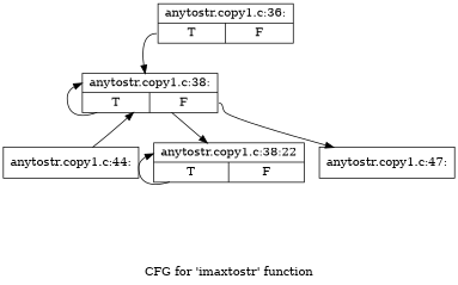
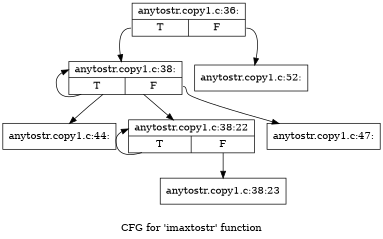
  digraph {
    label="CFG for 'imaxtostr' function"
    node [shape=record]
    edge [tailport=s1]
    n1 [label="{anytostr.copy1.c:36:|{<s0>T|<s1>F}}"]
+   n2 [label="{anytostr.copy1.c:52:}"]
    n3 [label="{anytostr.copy1.c:38:|{<s0>T|<s1>F}}"]
    n4 [label="{anytostr.copy1.c:44:}"]
    n5 [label="{anytostr.copy1.c:38:22|{<s0>T|<s1>F}}"]
    n6 [label="{anytostr.copy1.c:47:}"]
+   n7 [label="{anytostr.copy1.c:38:23}"]
+   n1 -> n2
    n1 -> n3 [tailport=s0]
    n3 -> n3 [tailport=s0]
    n3 -> n5 [tailport=""]
    n3 -> n6
-   n4 -> n3 [tailport=""]
+   n3 -> n4 [tailport=""]
    n5 -> n5 [tailport=s0]
+   n5 -> n7
  }
